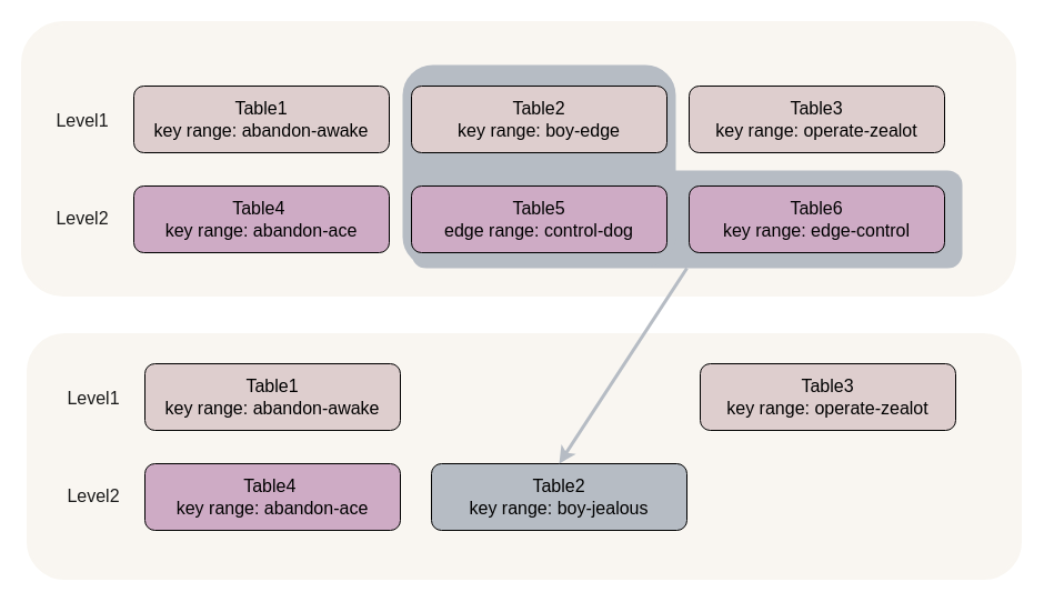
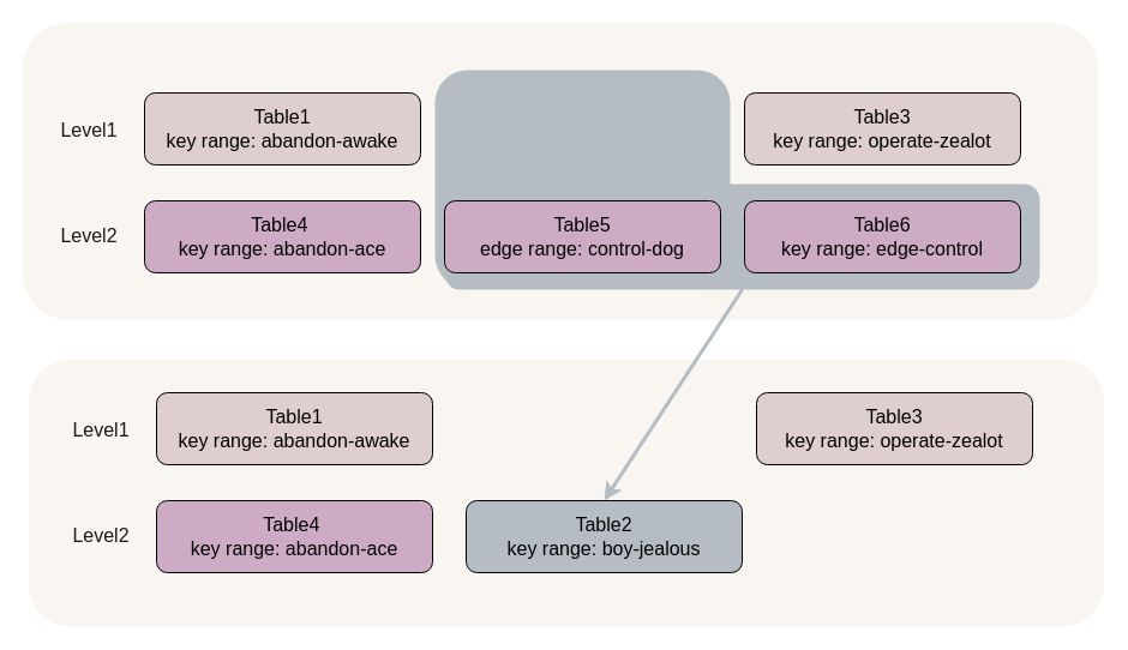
  <mxCell id="0" />
  <mxCell id="1" parent="0" />
  <mxCell id="2" value="" style="rounded=1;whiteSpace=wrap;html=1;strokeColor=#F9F6F1;strokeWidth=3;fontSize=16;fontColor=#1A1A1A;fillColor=#F9F6F1;" vertex="1" parent="1"><mxGeometry x="25" y="301" width="893" height="219" as="geometry" /></mxCell>
  <mxCell id="3" value="" style="rounded=1;whiteSpace=wrap;html=1;strokeColor=#F9F6F1;strokeWidth=3;fontSize=16;fontColor=#1A1A1A;fillColor=#F9F6F1;" vertex="1" parent="1"><mxGeometry x="20" y="20" width="893" height="245" as="geometry" /></mxCell>
  <mxCell id="4" value="" style="rounded=1;whiteSpace=wrap;html=1;fillColor=#B6BCC4;strokeColor=none;strokeWidth=3;" vertex="1" parent="1"><mxGeometry x="370" y="153" width="496" height="88" as="geometry" /></mxCell>
  <mxCell id="5" value="" style="rounded=1;whiteSpace=wrap;html=1;fillColor=#B6BCC4;strokeColor=none;strokeWidth=3;" vertex="1" parent="1"><mxGeometry x="362" y="58" width="246" height="182" as="geometry" /></mxCell>
  <mxCell id="6" value="Table1&lt;br&gt;key range: abandon-awake" style="rounded=1;whiteSpace=wrap;html=1;fontSize=16;fillColor=#DECECE;" parent="1" vertex="1"><mxGeometry x="120" y="77" width="230" height="60" as="geometry" /></mxCell>
- <mxCell id="7" value="Table2&lt;br&gt;key range: boy-edge" style="rounded=1;whiteSpace=wrap;html=1;fontSize=16;fillColor=#DECECE;" parent="1" vertex="1"><mxGeometry x="370" y="77" width="230" height="60" as="geometry" /></mxCell>
  <mxCell id="8" value="Table3&lt;br&gt;key range: operate-zealot" style="rounded=1;whiteSpace=wrap;html=1;fontSize=16;fillColor=#DECECE;" parent="1" vertex="1"><mxGeometry x="620" y="77" width="230" height="60" as="geometry" /></mxCell>
  <mxCell id="9" value="Table4&amp;nbsp;&lt;br&gt;key range: abandon-ace" style="rounded=1;whiteSpace=wrap;html=1;fontSize=16;fillColor=#CEABC5;" parent="1" vertex="1"><mxGeometry x="120" y="167" width="230" height="60" as="geometry" /></mxCell>
  <mxCell id="10" value="Table5&lt;br&gt;edge range: control-dog" style="rounded=1;whiteSpace=wrap;html=1;fontSize=16;fillColor=#CEABC5;" parent="1" vertex="1"><mxGeometry x="370" y="167" width="230" height="60" as="geometry" /></mxCell>
  <mxCell id="11" value="Table6&lt;br&gt;key range: edge-control" style="rounded=1;whiteSpace=wrap;html=1;fontSize=16;fillColor=#CEABC5;" parent="1" vertex="1"><mxGeometry x="620" y="167" width="230" height="60" as="geometry" /></mxCell>
  <mxCell id="12" value="Table2&lt;br&gt;key range: boy-jealous" style="rounded=1;whiteSpace=wrap;html=1;fontSize=16;fillColor=#B6BCC4;" vertex="1" parent="1"><mxGeometry x="388" y="417" width="230" height="60" as="geometry" /></mxCell>
  <mxCell id="13" value="&lt;font style=&quot;font-size: 16px;&quot; color=&quot;#1a1a1a&quot;&gt;Level1&lt;/font&gt;" style="text;html=1;strokeColor=none;fillColor=none;align=center;verticalAlign=middle;whiteSpace=wrap;rounded=0;strokeWidth=3;" vertex="1" parent="1"><mxGeometry x="44" y="93" width="60" height="30" as="geometry" /></mxCell>
  <mxCell id="14" value="&lt;font style=&quot;font-size: 16px;&quot; color=&quot;#1a1a1a&quot;&gt;Level2&lt;/font&gt;" style="text;html=1;strokeColor=none;fillColor=none;align=center;verticalAlign=middle;whiteSpace=wrap;rounded=0;strokeWidth=3;" vertex="1" parent="1"><mxGeometry x="44" y="181" width="60" height="30" as="geometry" /></mxCell>
  <mxCell id="15" value="Table1&lt;br&gt;key range: abandon-awake" style="rounded=1;whiteSpace=wrap;html=1;fontSize=16;fillColor=#DECECE;" vertex="1" parent="1"><mxGeometry x="130" y="327" width="230" height="60" as="geometry" /></mxCell>
  <mxCell id="16" value="Table3&lt;br&gt;key range: operate-zealot" style="rounded=1;whiteSpace=wrap;html=1;fontSize=16;fillColor=#DECECE;" vertex="1" parent="1"><mxGeometry x="630" y="327" width="230" height="60" as="geometry" /></mxCell>
  <mxCell id="17" value="Table4&amp;nbsp;&lt;br&gt;key range: abandon-ace" style="rounded=1;whiteSpace=wrap;html=1;fontSize=16;fillColor=#CEABC5;" vertex="1" parent="1"><mxGeometry x="130" y="417" width="230" height="60" as="geometry" /></mxCell>
  <mxCell id="18" value="&lt;font style=&quot;font-size: 16px;&quot; color=&quot;#1a1a1a&quot;&gt;Level1&lt;/font&gt;" style="text;html=1;strokeColor=none;fillColor=none;align=center;verticalAlign=middle;whiteSpace=wrap;rounded=0;strokeWidth=3;" vertex="1" parent="1"><mxGeometry x="54" y="343" width="60" height="30" as="geometry" /></mxCell>
  <mxCell id="19" value="&lt;font style=&quot;font-size: 16px;&quot; color=&quot;#1a1a1a&quot;&gt;Level2&lt;/font&gt;" style="text;html=1;strokeColor=none;fillColor=none;align=center;verticalAlign=middle;whiteSpace=wrap;rounded=0;strokeWidth=3;" vertex="1" parent="1"><mxGeometry x="54" y="431" width="60" height="30" as="geometry" /></mxCell>
  <mxCell id="20" value="" style="endArrow=classic;html=1;strokeColor=#B6BCC4;strokeWidth=3;fontSize=16;fontColor=#1A1A1A;exitX=0.5;exitY=1;exitDx=0;exitDy=0;entryX=0.5;entryY=0;entryDx=0;entryDy=0;" edge="1" parent="1" source="4" target="12"><mxGeometry width="50" height="50" relative="1" as="geometry"><mxPoint x="811" y="670" as="sourcePoint" /><mxPoint x="861" y="620" as="targetPoint" /></mxGeometry></mxCell>
